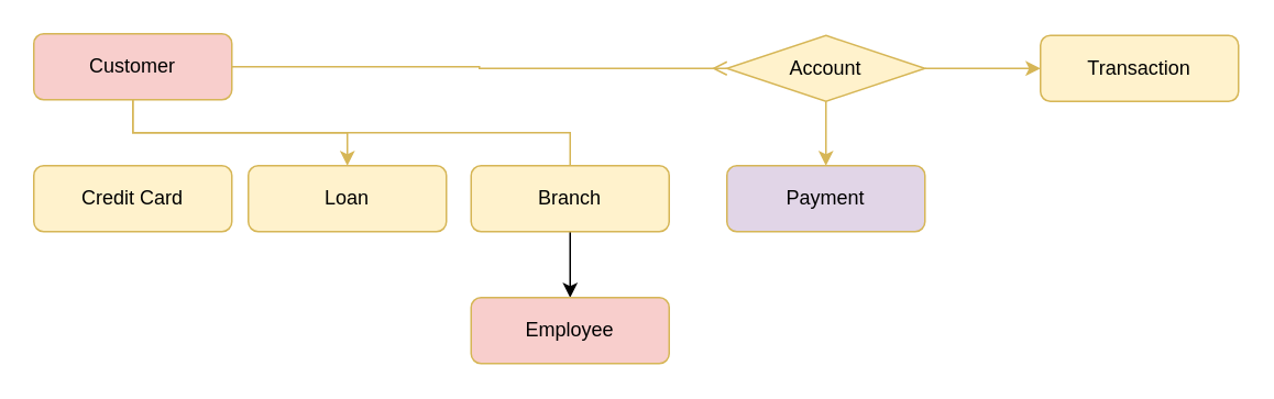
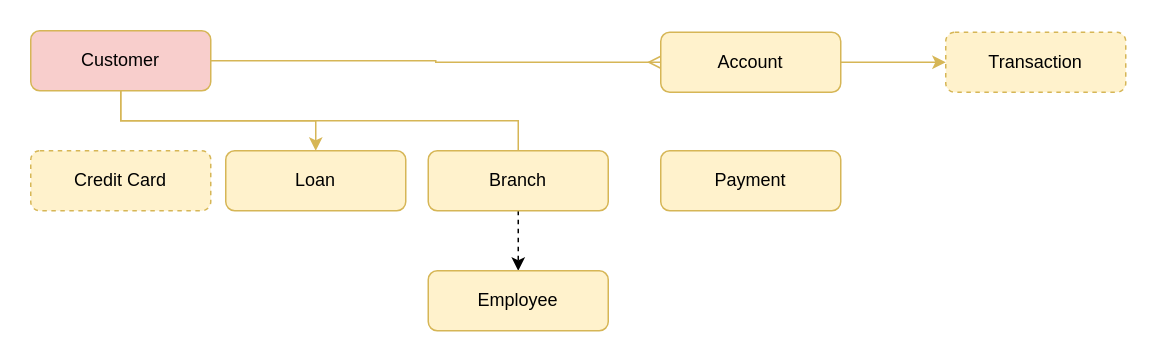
  <mxCell id="0" />
  <mxCell id="1" parent="0" />
  <mxCell id="2" value="Customer" style="rounded=1;whiteSpace=wrap;html=1;fillColor=#f8cecc;strokeColor=#d6b656;" parent="1" vertex="1"><mxGeometry x="20" y="20" width="120" height="40" as="geometry" /></mxCell>
- <mxCell id="3" value="Account" style="rhombus;whiteSpace=wrap;html=1;fillColor=#fff2cc;strokeColor=#d6b656;" parent="1" vertex="1"><mxGeometry x="440" y="21" width="120" height="40" as="geometry" /></mxCell>
- <mxCell id="4" value="Transaction" style="rounded=1;whiteSpace=wrap;html=1;fillColor=#fff2cc;strokeColor=#d6b656;" parent="1" vertex="1"><mxGeometry x="630" y="21" width="120" height="40" as="geometry" /></mxCell>
- <mxCell id="5" value="Payment" style="rounded=1;whiteSpace=wrap;html=1;fillColor=#e1d5e7;strokeColor=#d6b656;" parent="1" vertex="1"><mxGeometry x="440" y="100" width="120" height="40" as="geometry" /></mxCell>
- <mxCell id="6" value="Credit Card" style="rounded=1;whiteSpace=wrap;html=1;fillColor=#fff2cc;strokeColor=#d6b656;" parent="1" vertex="1"><mxGeometry x="20" y="100" width="120" height="40" as="geometry" /></mxCell>
+ <mxCell id="3" value="Account" style="rounded=1;whiteSpace=wrap;html=1;fillColor=#fff2cc;strokeColor=#d6b656;" parent="1" vertex="1"><mxGeometry x="440" y="21" width="120" height="40" as="geometry" /></mxCell>
+ <mxCell id="4" value="Transaction" style="rounded=1;whiteSpace=wrap;html=1;fillColor=#fff2cc;strokeColor=#d6b656;dashed=1;" parent="1" vertex="1"><mxGeometry x="630" y="21" width="120" height="40" as="geometry" /></mxCell>
+ <mxCell id="5" value="Payment" style="rounded=1;whiteSpace=wrap;html=1;fillColor=#fff2cc;strokeColor=#d6b656;" parent="1" vertex="1"><mxGeometry x="440" y="100" width="120" height="40" as="geometry" /></mxCell>
+ <mxCell id="6" value="Credit Card" style="rounded=1;whiteSpace=wrap;html=1;fillColor=#fff2cc;strokeColor=#d6b656;dashed=1;" parent="1" vertex="1"><mxGeometry x="20" y="100" width="120" height="40" as="geometry" /></mxCell>
  <mxCell id="7" value="Loan" style="rounded=1;whiteSpace=wrap;html=1;fillColor=#fff2cc;strokeColor=#d6b656;" parent="1" vertex="1"><mxGeometry x="150" y="100" width="120" height="40" as="geometry" /></mxCell>
- <mxCell id="8" style="edgeStyle=orthogonalEdgeStyle;rounded=0;orthogonalLoop=1;jettySize=auto;html=1;entryX=0.5;entryY=0;entryDx=0;entryDy=0;" edge="1" parent="1" source="9" target="10"><mxGeometry relative="1" as="geometry" /></mxCell>
+ <mxCell id="8" style="edgeStyle=orthogonalEdgeStyle;rounded=0;orthogonalLoop=1;jettySize=auto;html=1;entryX=0.5;entryY=0;entryDx=0;entryDy=0;dashed=1;" edge="1" parent="1" source="9" target="10"><mxGeometry relative="1" as="geometry" /></mxCell>
  <mxCell id="9" value="Branch" style="rounded=1;whiteSpace=wrap;html=1;fillColor=#fff2cc;strokeColor=#d6b656;" parent="1" vertex="1"><mxGeometry x="285" y="100" width="120" height="40" as="geometry" /></mxCell>
- <mxCell id="10" value="Employee" style="rounded=1;whiteSpace=wrap;html=1;fillColor=#f8cecc;strokeColor=#d6b656;" parent="1" vertex="1"><mxGeometry x="285" y="180" width="120" height="40" as="geometry" /></mxCell>
+ <mxCell id="10" value="Employee" style="rounded=1;whiteSpace=wrap;html=1;fillColor=#fff2cc;strokeColor=#d6b656;" parent="1" vertex="1"><mxGeometry x="285" y="180" width="120" height="40" as="geometry" /></mxCell>
  <mxCell id="11" style="edgeStyle=orthogonalEdgeStyle;rounded=0;html=1;exitX=1;exitY=0.5;exitPerimeter=1;entryX=0;entryY=0.5;entryPerimeter=1;fillColor=#fff2cc;strokeColor=#d6b656;endArrow=ERmany;endFill=0;" parent="1" source="2" target="3" edge="1"><mxGeometry relative="1" as="geometry" /></mxCell>
  <mxCell id="12" style="edgeStyle=orthogonalEdgeStyle;rounded=0;html=1;exitX=1;exitY=0.5;exitPerimeter=1;entryX=0;entryY=0.5;entryPerimeter=1;fillColor=#fff2cc;strokeColor=#d6b656;" parent="1" source="3" target="4" edge="1"><mxGeometry relative="1" as="geometry" /></mxCell>
- <mxCell id="13" style="edgeStyle=orthogonalEdgeStyle;rounded=0;html=1;exitX=0.5;exitY=1;exitPerimeter=1;entryX=0.5;entryY=0;entryPerimeter=1;fillColor=#fff2cc;strokeColor=#d6b656;" parent="1" source="3" target="5" edge="1"><mxGeometry relative="1" as="geometry" /></mxCell>
  <mxCell id="14" style="edgeStyle=orthogonalEdgeStyle;rounded=0;html=1;exitX=0.5;exitY=1;exitPerimeter=1;entryX=0.5;entryY=0;entryPerimeter=1;fillColor=#fff2cc;strokeColor=#d6b656;" parent="1" source="2" target="7" edge="1"><mxGeometry relative="1" as="geometry" /></mxCell>
  <mxCell id="15" style="edgeStyle=orthogonalEdgeStyle;rounded=0;html=1;exitX=0.5;exitY=1;exitPerimeter=1;entryX=0.5;entryY=0;entryPerimeter=1;fillColor=#fff2cc;strokeColor=#d6b656;endArrow=none;" parent="1" source="2" target="9" edge="1"><mxGeometry relative="1" as="geometry" /></mxCell>
